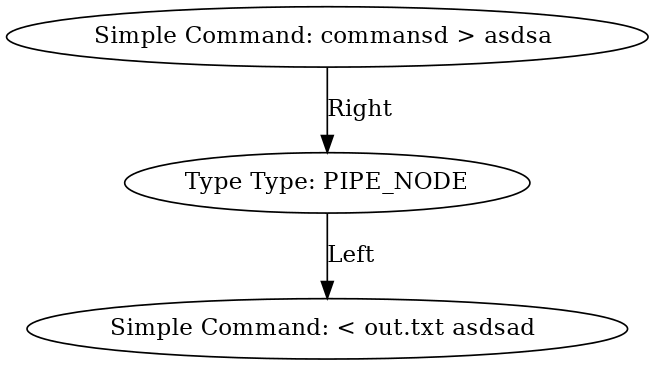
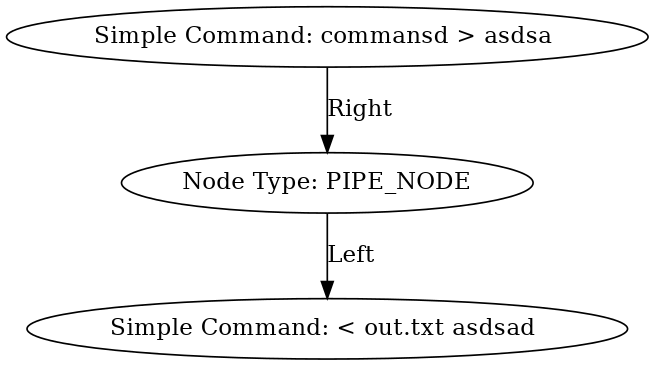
  digraph {
-   n1 [label="Type Type: PIPE_NODE"]
+   n1 [label="Node Type: PIPE_NODE"]
    n2 [label="Simple Command: < out.txt asdsad "]
    n3 [label="Simple Command: commansd > asdsa "]
    n1 -> n2 [label=Left]
    n3 -> n1 [label=Right]
  }
